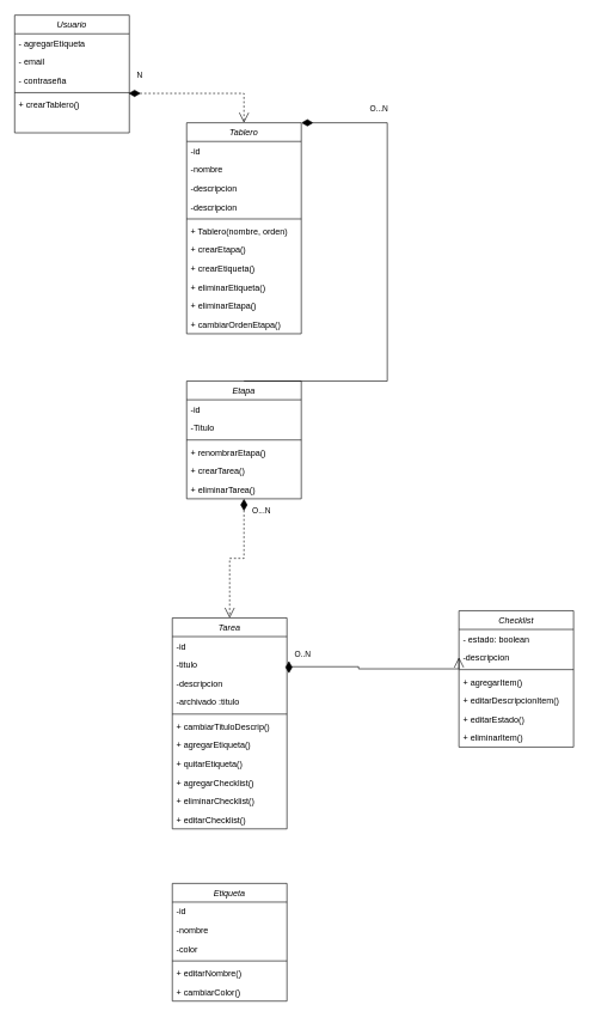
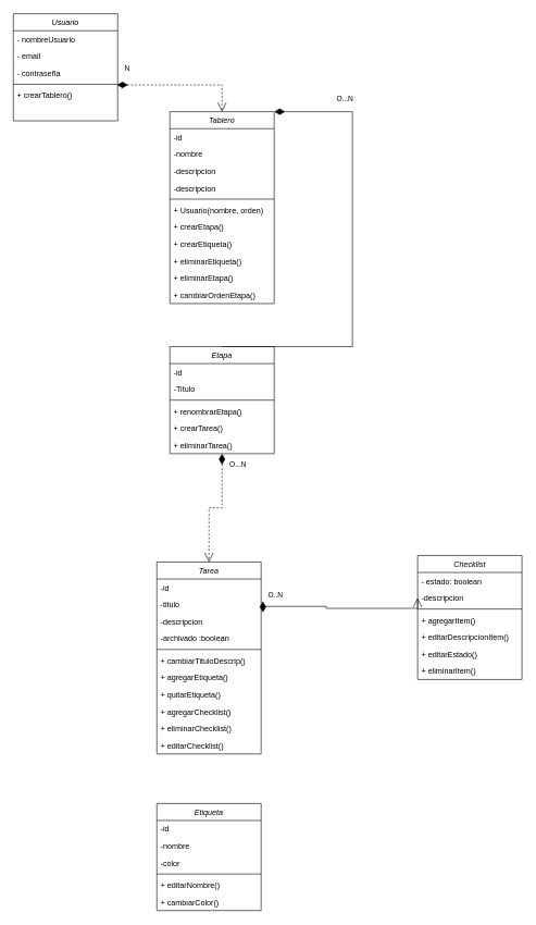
  <mxCell id="0" />
  <mxCell id="1" parent="0" />
  <mxCell id="2" value="Tarea" style="swimlane;fontStyle=2;align=center;verticalAlign=top;childLayout=stackLayout;horizontal=1;startSize=26;horizontalStack=0;resizeParent=1;resizeLast=0;collapsible=1;marginBottom=0;rounded=0;shadow=0;strokeWidth=1;" parent="1" vertex="1"><mxGeometry x="240" y="860" width="160" height="294" as="geometry"><mxRectangle x="230" y="140" width="160" height="26" as="alternateBounds" /></mxGeometry></mxCell>
  <mxCell id="3" value="-id" style="text;align=left;verticalAlign=top;spacingLeft=4;spacingRight=4;overflow=hidden;rotatable=0;points=[[0,0.5],[1,0.5]];portConstraint=eastwest;rounded=0;shadow=0;html=0;" parent="2" vertex="1"><mxGeometry y="26" width="160" height="26" as="geometry" /></mxCell>
  <mxCell id="4" value="-titulo" style="text;align=left;verticalAlign=top;spacingLeft=4;spacingRight=4;overflow=hidden;rotatable=0;points=[[0,0.5],[1,0.5]];portConstraint=eastwest;rounded=0;shadow=0;html=0;" parent="2" vertex="1"><mxGeometry y="52" width="160" height="26" as="geometry" /></mxCell>
  <mxCell id="5" value="-descripcion" style="text;align=left;verticalAlign=top;spacingLeft=4;spacingRight=4;overflow=hidden;rotatable=0;points=[[0,0.5],[1,0.5]];portConstraint=eastwest;rounded=0;shadow=0;html=0;" parent="2" vertex="1"><mxGeometry y="78" width="160" height="26" as="geometry" /></mxCell>
- <mxCell id="6" value="-archivado :titulo" style="text;align=left;verticalAlign=top;spacingLeft=4;spacingRight=4;overflow=hidden;rotatable=0;points=[[0,0.5],[1,0.5]];portConstraint=eastwest;rounded=0;shadow=0;html=0;" parent="2" vertex="1"><mxGeometry y="104" width="160" height="26" as="geometry" /></mxCell>
+ <mxCell id="6" value="-archivado :boolean" style="text;align=left;verticalAlign=top;spacingLeft=4;spacingRight=4;overflow=hidden;rotatable=0;points=[[0,0.5],[1,0.5]];portConstraint=eastwest;rounded=0;shadow=0;html=0;" parent="2" vertex="1"><mxGeometry y="104" width="160" height="26" as="geometry" /></mxCell>
  <mxCell id="7" value="" style="line;html=1;strokeWidth=1;align=left;verticalAlign=middle;spacingTop=-1;spacingLeft=3;spacingRight=3;rotatable=0;labelPosition=right;points=[];portConstraint=eastwest;" parent="2" vertex="1"><mxGeometry y="130" width="160" height="8" as="geometry" /></mxCell>
  <mxCell id="8" value="+ cambiarTituloDescrip()" style="text;align=left;verticalAlign=top;spacingLeft=4;spacingRight=4;overflow=hidden;rotatable=0;points=[[0,0.5],[1,0.5]];portConstraint=eastwest;" parent="2" vertex="1"><mxGeometry y="138" width="160" height="26" as="geometry" /></mxCell>
  <mxCell id="9" value="+ agregarEtiqueta()" style="text;align=left;verticalAlign=top;spacingLeft=4;spacingRight=4;overflow=hidden;rotatable=0;points=[[0,0.5],[1,0.5]];portConstraint=eastwest;" parent="2" vertex="1"><mxGeometry y="164" width="160" height="26" as="geometry" /></mxCell>
  <mxCell id="10" value="+ quitarEtiqueta()" style="text;align=left;verticalAlign=top;spacingLeft=4;spacingRight=4;overflow=hidden;rotatable=0;points=[[0,0.5],[1,0.5]];portConstraint=eastwest;" parent="2" vertex="1"><mxGeometry y="190" width="160" height="26" as="geometry" /></mxCell>
  <mxCell id="11" value="+ agregarChecklist()" style="text;align=left;verticalAlign=top;spacingLeft=4;spacingRight=4;overflow=hidden;rotatable=0;points=[[0,0.5],[1,0.5]];portConstraint=eastwest;" parent="2" vertex="1"><mxGeometry y="216" width="160" height="26" as="geometry" /></mxCell>
  <mxCell id="12" value="+ eliminarChecklist()" style="text;align=left;verticalAlign=top;spacingLeft=4;spacingRight=4;overflow=hidden;rotatable=0;points=[[0,0.5],[1,0.5]];portConstraint=eastwest;" parent="2" vertex="1"><mxGeometry y="242" width="160" height="26" as="geometry" /></mxCell>
  <mxCell id="13" value="+ editarChecklist()" style="text;align=left;verticalAlign=top;spacingLeft=4;spacingRight=4;overflow=hidden;rotatable=0;points=[[0,0.5],[1,0.5]];portConstraint=eastwest;" parent="2" vertex="1"><mxGeometry y="268" width="160" height="26" as="geometry" /></mxCell>
  <mxCell id="14" value="Usuario" style="swimlane;fontStyle=2;align=center;verticalAlign=top;childLayout=stackLayout;horizontal=1;startSize=26;horizontalStack=0;resizeParent=1;resizeLast=0;collapsible=1;marginBottom=0;rounded=0;shadow=0;strokeWidth=1;" parent="1" vertex="1"><mxGeometry x="20" y="20" width="160" height="164" as="geometry"><mxRectangle x="230" y="140" width="160" height="26" as="alternateBounds" /></mxGeometry></mxCell>
- <mxCell id="15" value="- agregarEtiqueta" style="text;align=left;verticalAlign=top;spacingLeft=4;spacingRight=4;overflow=hidden;rotatable=0;points=[[0,0.5],[1,0.5]];portConstraint=eastwest;rounded=0;shadow=0;html=0;" parent="14" vertex="1"><mxGeometry y="26" width="160" height="26" as="geometry" /></mxCell>
+ <mxCell id="15" value="- nombreUsuario" style="text;align=left;verticalAlign=top;spacingLeft=4;spacingRight=4;overflow=hidden;rotatable=0;points=[[0,0.5],[1,0.5]];portConstraint=eastwest;rounded=0;shadow=0;html=0;" parent="14" vertex="1"><mxGeometry y="26" width="160" height="26" as="geometry" /></mxCell>
  <mxCell id="16" value="- email" style="text;align=left;verticalAlign=top;spacingLeft=4;spacingRight=4;overflow=hidden;rotatable=0;points=[[0,0.5],[1,0.5]];portConstraint=eastwest;rounded=0;shadow=0;html=0;" parent="14" vertex="1"><mxGeometry y="52" width="160" height="26" as="geometry" /></mxCell>
  <mxCell id="17" value="- contraseña" style="text;align=left;verticalAlign=top;spacingLeft=4;spacingRight=4;overflow=hidden;rotatable=0;points=[[0,0.5],[1,0.5]];portConstraint=eastwest;rounded=0;shadow=0;html=0;" parent="14" vertex="1"><mxGeometry y="78" width="160" height="26" as="geometry" /></mxCell>
  <mxCell id="18" value="" style="line;html=1;strokeWidth=1;align=left;verticalAlign=middle;spacingTop=-1;spacingLeft=3;spacingRight=3;rotatable=0;labelPosition=right;points=[];portConstraint=eastwest;" parent="14" vertex="1"><mxGeometry y="104" width="160" height="8" as="geometry" /></mxCell>
  <mxCell id="19" value="+ crearTablero()" style="text;align=left;verticalAlign=top;spacingLeft=4;spacingRight=4;overflow=hidden;rotatable=0;points=[[0,0.5],[1,0.5]];portConstraint=eastwest;" parent="14" vertex="1"><mxGeometry y="112" width="160" height="26" as="geometry" /></mxCell>
  <mxCell id="20" value="Etapa" style="swimlane;fontStyle=2;align=center;verticalAlign=top;childLayout=stackLayout;horizontal=1;startSize=26;horizontalStack=0;resizeParent=1;resizeLast=0;collapsible=1;marginBottom=0;rounded=0;shadow=0;strokeWidth=1;" parent="1" vertex="1"><mxGeometry x="260" y="530" width="160" height="164" as="geometry"><mxRectangle x="230" y="140" width="160" height="26" as="alternateBounds" /></mxGeometry></mxCell>
  <mxCell id="21" value="-id" style="text;align=left;verticalAlign=top;spacingLeft=4;spacingRight=4;overflow=hidden;rotatable=0;points=[[0,0.5],[1,0.5]];portConstraint=eastwest;rounded=0;shadow=0;html=0;" parent="20" vertex="1"><mxGeometry y="26" width="160" height="26" as="geometry" /></mxCell>
  <mxCell id="22" value="-Titulo" style="text;align=left;verticalAlign=top;spacingLeft=4;spacingRight=4;overflow=hidden;rotatable=0;points=[[0,0.5],[1,0.5]];portConstraint=eastwest;rounded=0;shadow=0;html=0;" parent="20" vertex="1"><mxGeometry y="52" width="160" height="26" as="geometry" /></mxCell>
  <mxCell id="23" value="" style="line;html=1;strokeWidth=1;align=left;verticalAlign=middle;spacingTop=-1;spacingLeft=3;spacingRight=3;rotatable=0;labelPosition=right;points=[];portConstraint=eastwest;" parent="20" vertex="1"><mxGeometry y="78" width="160" height="8" as="geometry" /></mxCell>
  <mxCell id="24" value="+ renombrarEtapa()" style="text;align=left;verticalAlign=top;spacingLeft=4;spacingRight=4;overflow=hidden;rotatable=0;points=[[0,0.5],[1,0.5]];portConstraint=eastwest;" parent="20" vertex="1"><mxGeometry y="86" width="160" height="26" as="geometry" /></mxCell>
  <mxCell id="25" value="+ crearTarea()" style="text;align=left;verticalAlign=top;spacingLeft=4;spacingRight=4;overflow=hidden;rotatable=0;points=[[0,0.5],[1,0.5]];portConstraint=eastwest;" parent="20" vertex="1"><mxGeometry y="112" width="160" height="26" as="geometry" /></mxCell>
  <mxCell id="26" value="+ eliminarTarea()" style="text;align=left;verticalAlign=top;spacingLeft=4;spacingRight=4;overflow=hidden;rotatable=0;points=[[0,0.5],[1,0.5]];portConstraint=eastwest;" parent="20" vertex="1"><mxGeometry y="138" width="160" height="26" as="geometry" /></mxCell>
  <mxCell id="27" value="Checklist" style="swimlane;fontStyle=2;align=center;verticalAlign=top;childLayout=stackLayout;horizontal=1;startSize=26;horizontalStack=0;resizeParent=1;resizeLast=0;collapsible=1;marginBottom=0;rounded=0;shadow=0;strokeWidth=1;" parent="1" vertex="1"><mxGeometry x="640" y="850" width="160" height="190" as="geometry"><mxRectangle x="230" y="140" width="160" height="26" as="alternateBounds" /></mxGeometry></mxCell>
  <mxCell id="28" value="- estado: boolean" style="text;align=left;verticalAlign=top;spacingLeft=4;spacingRight=4;overflow=hidden;rotatable=0;points=[[0,0.5],[1,0.5]];portConstraint=eastwest;rounded=0;shadow=0;html=0;" parent="27" vertex="1"><mxGeometry y="26" width="160" height="26" as="geometry" /></mxCell>
  <mxCell id="29" value="-descripcion" style="text;align=left;verticalAlign=top;spacingLeft=4;spacingRight=4;overflow=hidden;rotatable=0;points=[[0,0.5],[1,0.5]];portConstraint=eastwest;rounded=0;shadow=0;html=0;" parent="27" vertex="1"><mxGeometry y="52" width="160" height="26" as="geometry" /></mxCell>
  <mxCell id="30" value="" style="line;html=1;strokeWidth=1;align=left;verticalAlign=middle;spacingTop=-1;spacingLeft=3;spacingRight=3;rotatable=0;labelPosition=right;points=[];portConstraint=eastwest;" parent="27" vertex="1"><mxGeometry y="78" width="160" height="8" as="geometry" /></mxCell>
  <mxCell id="31" value="+ agregarItem()" style="text;align=left;verticalAlign=top;spacingLeft=4;spacingRight=4;overflow=hidden;rotatable=0;points=[[0,0.5],[1,0.5]];portConstraint=eastwest;" parent="27" vertex="1"><mxGeometry y="86" width="160" height="26" as="geometry" /></mxCell>
  <mxCell id="32" value="+ editarDescripcionItem()" style="text;align=left;verticalAlign=top;spacingLeft=4;spacingRight=4;overflow=hidden;rotatable=0;points=[[0,0.5],[1,0.5]];portConstraint=eastwest;" parent="27" vertex="1"><mxGeometry y="112" width="160" height="26" as="geometry" /></mxCell>
  <mxCell id="33" value="+ editarEstado()" style="text;align=left;verticalAlign=top;spacingLeft=4;spacingRight=4;overflow=hidden;rotatable=0;points=[[0,0.5],[1,0.5]];portConstraint=eastwest;" parent="27" vertex="1"><mxGeometry y="138" width="160" height="26" as="geometry" /></mxCell>
  <mxCell id="34" value="+ eliminarItem()&#10;" style="text;align=left;verticalAlign=top;spacingLeft=4;spacingRight=4;overflow=hidden;rotatable=0;points=[[0,0.5],[1,0.5]];portConstraint=eastwest;" parent="27" vertex="1"><mxGeometry y="164" width="160" height="26" as="geometry" /></mxCell>
  <mxCell id="35" value="Tablero" style="swimlane;fontStyle=2;align=center;verticalAlign=top;childLayout=stackLayout;horizontal=1;startSize=26;horizontalStack=0;resizeParent=1;resizeLast=0;collapsible=1;marginBottom=0;rounded=0;shadow=0;strokeWidth=1;" parent="1" vertex="1"><mxGeometry x="260" y="170" width="160" height="294" as="geometry"><mxRectangle x="230" y="140" width="160" height="26" as="alternateBounds" /></mxGeometry></mxCell>
  <mxCell id="36" value="-id" style="text;align=left;verticalAlign=top;spacingLeft=4;spacingRight=4;overflow=hidden;rotatable=0;points=[[0,0.5],[1,0.5]];portConstraint=eastwest;rounded=0;shadow=0;html=0;" parent="35" vertex="1"><mxGeometry y="26" width="160" height="26" as="geometry" /></mxCell>
  <mxCell id="37" value="-nombre" style="text;align=left;verticalAlign=top;spacingLeft=4;spacingRight=4;overflow=hidden;rotatable=0;points=[[0,0.5],[1,0.5]];portConstraint=eastwest;rounded=0;shadow=0;html=0;" parent="35" vertex="1"><mxGeometry y="52" width="160" height="26" as="geometry" /></mxCell>
  <mxCell id="38" value="-descripcion" style="text;align=left;verticalAlign=top;spacingLeft=4;spacingRight=4;overflow=hidden;rotatable=0;points=[[0,0.5],[1,0.5]];portConstraint=eastwest;rounded=0;shadow=0;html=0;" parent="35" vertex="1"><mxGeometry y="78" width="160" height="26" as="geometry" /></mxCell>
  <mxCell id="39" value="-descripcion" style="text;align=left;verticalAlign=top;spacingLeft=4;spacingRight=4;overflow=hidden;rotatable=0;points=[[0,0.5],[1,0.5]];portConstraint=eastwest;rounded=0;shadow=0;html=0;" parent="35" vertex="1"><mxGeometry y="104" width="160" height="26" as="geometry" /></mxCell>
  <mxCell id="40" value="" style="line;html=1;strokeWidth=1;align=left;verticalAlign=middle;spacingTop=-1;spacingLeft=3;spacingRight=3;rotatable=0;labelPosition=right;points=[];portConstraint=eastwest;" parent="35" vertex="1"><mxGeometry y="130" width="160" height="8" as="geometry" /></mxCell>
- <mxCell id="41" value="+ Tablero(nombre, orden)" style="text;align=left;verticalAlign=top;spacingLeft=4;spacingRight=4;overflow=hidden;rotatable=0;points=[[0,0.5],[1,0.5]];portConstraint=eastwest;" parent="35" vertex="1"><mxGeometry y="138" width="160" height="26" as="geometry" /></mxCell>
+ <mxCell id="41" value="+ Usuario(nombre, orden)" style="text;align=left;verticalAlign=top;spacingLeft=4;spacingRight=4;overflow=hidden;rotatable=0;points=[[0,0.5],[1,0.5]];portConstraint=eastwest;" parent="35" vertex="1"><mxGeometry y="138" width="160" height="26" as="geometry" /></mxCell>
  <mxCell id="42" value="+ crearEtapa()" style="text;align=left;verticalAlign=top;spacingLeft=4;spacingRight=4;overflow=hidden;rotatable=0;points=[[0,0.5],[1,0.5]];portConstraint=eastwest;" parent="35" vertex="1"><mxGeometry y="164" width="160" height="26" as="geometry" /></mxCell>
  <mxCell id="43" value="+ crearEtiqueta()" style="text;align=left;verticalAlign=top;spacingLeft=4;spacingRight=4;overflow=hidden;rotatable=0;points=[[0,0.5],[1,0.5]];portConstraint=eastwest;" parent="35" vertex="1"><mxGeometry y="190" width="160" height="26" as="geometry" /></mxCell>
  <mxCell id="44" value="+ eliminarEtiqueta()" style="text;align=left;verticalAlign=top;spacingLeft=4;spacingRight=4;overflow=hidden;rotatable=0;points=[[0,0.5],[1,0.5]];portConstraint=eastwest;" parent="35" vertex="1"><mxGeometry y="216" width="160" height="26" as="geometry" /></mxCell>
  <mxCell id="45" value="+ eliminarEtapa()" style="text;align=left;verticalAlign=top;spacingLeft=4;spacingRight=4;overflow=hidden;rotatable=0;points=[[0,0.5],[1,0.5]];portConstraint=eastwest;" parent="35" vertex="1"><mxGeometry y="242" width="160" height="26" as="geometry" /></mxCell>
  <mxCell id="46" value="+ cambiarOrdenEtapa()" style="text;align=left;verticalAlign=top;spacingLeft=4;spacingRight=4;overflow=hidden;rotatable=0;points=[[0,0.5],[1,0.5]];portConstraint=eastwest;" parent="35" vertex="1"><mxGeometry y="268" width="160" height="26" as="geometry" /></mxCell>
  <mxCell id="47" value="N" style="endArrow=open;html=1;endSize=12;startArrow=diamondThin;startSize=14;startFill=1;edgeStyle=orthogonalEdgeStyle;align=left;verticalAlign=bottom;rounded=0;exitX=0.993;exitY=-0.116;exitDx=0;exitDy=0;exitPerimeter=0;entryX=0.5;entryY=0;entryDx=0;entryDy=0;dashed=1;" parent="1" source="19" target="35" edge="1"><mxGeometry x="-0.912" y="17" relative="1" as="geometry"><mxPoint x="230" y="80" as="sourcePoint" /><mxPoint x="420" y="70" as="targetPoint" /><mxPoint x="1" as="offset" /></mxGeometry></mxCell>
  <mxCell id="48" value="O...N" style="endArrow=open;html=1;endSize=12;startArrow=diamondThin;startSize=14;startFill=1;edgeStyle=orthogonalEdgeStyle;align=left;verticalAlign=bottom;rounded=0;exitX=0.5;exitY=1;exitDx=0;exitDy=0;entryX=0.5;entryY=0;entryDx=0;entryDy=0;dashed=1;" parent="1" source="20" target="2" edge="1"><mxGeometry x="-0.724" y="10" relative="1" as="geometry"><mxPoint x="350" y="648" as="sourcePoint" /><mxPoint x="350" y="740" as="targetPoint" /><mxPoint as="offset" /></mxGeometry></mxCell>
  <mxCell id="49" value="O..N" style="endArrow=open;html=1;endSize=12;startArrow=diamondThin;startSize=14;startFill=1;edgeStyle=orthogonalEdgeStyle;align=left;verticalAlign=bottom;rounded=0;exitX=1.017;exitY=-0.031;exitDx=0;exitDy=0;exitPerimeter=0;entryX=0;entryY=0.5;entryDx=0;entryDy=0;" parent="1" source="5" target="29" edge="1"><mxGeometry x="-0.878" y="8" relative="1" as="geometry"><mxPoint x="480" y="970" as="sourcePoint" /><mxPoint x="640" y="970" as="targetPoint" /><Array as="points"><mxPoint x="403" y="928" /><mxPoint x="500" y="928" /><mxPoint x="500" y="931" /></Array><mxPoint x="-1" as="offset" /></mxGeometry></mxCell>
  <mxCell id="50" value="Etiqueta" style="swimlane;fontStyle=2;align=center;verticalAlign=top;childLayout=stackLayout;horizontal=1;startSize=26;horizontalStack=0;resizeParent=1;resizeLast=0;collapsible=1;marginBottom=0;rounded=0;shadow=0;strokeWidth=1;" parent="1" vertex="1"><mxGeometry x="240" y="1230" width="160" height="164" as="geometry"><mxRectangle x="230" y="140" width="160" height="26" as="alternateBounds" /></mxGeometry></mxCell>
  <mxCell id="51" value="-id" style="text;align=left;verticalAlign=top;spacingLeft=4;spacingRight=4;overflow=hidden;rotatable=0;points=[[0,0.5],[1,0.5]];portConstraint=eastwest;rounded=0;shadow=0;html=0;" parent="50" vertex="1"><mxGeometry y="26" width="160" height="26" as="geometry" /></mxCell>
  <mxCell id="52" value="-nombre" style="text;align=left;verticalAlign=top;spacingLeft=4;spacingRight=4;overflow=hidden;rotatable=0;points=[[0,0.5],[1,0.5]];portConstraint=eastwest;rounded=0;shadow=0;html=0;" parent="50" vertex="1"><mxGeometry y="52" width="160" height="26" as="geometry" /></mxCell>
  <mxCell id="53" value="-color" style="text;align=left;verticalAlign=top;spacingLeft=4;spacingRight=4;overflow=hidden;rotatable=0;points=[[0,0.5],[1,0.5]];portConstraint=eastwest;rounded=0;shadow=0;html=0;" parent="50" vertex="1"><mxGeometry y="78" width="160" height="26" as="geometry" /></mxCell>
  <mxCell id="54" value="" style="line;html=1;strokeWidth=1;align=left;verticalAlign=middle;spacingTop=-1;spacingLeft=3;spacingRight=3;rotatable=0;labelPosition=right;points=[];portConstraint=eastwest;" parent="50" vertex="1"><mxGeometry y="104" width="160" height="8" as="geometry" /></mxCell>
  <mxCell id="55" value="+ editarNombre()" style="text;align=left;verticalAlign=top;spacingLeft=4;spacingRight=4;overflow=hidden;rotatable=0;points=[[0,0.5],[1,0.5]];portConstraint=eastwest;" parent="50" vertex="1"><mxGeometry y="112" width="160" height="26" as="geometry" /></mxCell>
  <mxCell id="56" value="+ cambiarColor()" style="text;align=left;verticalAlign=top;spacingLeft=4;spacingRight=4;overflow=hidden;rotatable=0;points=[[0,0.5],[1,0.5]];portConstraint=eastwest;" parent="50" vertex="1"><mxGeometry y="138" width="160" height="26" as="geometry" /></mxCell>
  <mxCell id="57" value="O...N" style="endArrow=none;html=1;endSize=12;startArrow=diamondThin;startSize=14;startFill=1;edgeStyle=orthogonalEdgeStyle;align=left;verticalAlign=bottom;rounded=0;entryX=0.5;entryY=0;entryDx=0;entryDy=0;exitX=1;exitY=0;exitDx=0;exitDy=0;" parent="1" source="35" target="20" edge="1"><mxGeometry x="-0.724" y="10" relative="1" as="geometry"><mxPoint x="550" y="370" as="sourcePoint" /><mxPoint x="350" y="1020" as="targetPoint" /><mxPoint as="offset" /><Array as="points"><mxPoint x="540" y="170" /><mxPoint x="540" y="530" /></Array></mxGeometry></mxCell>
